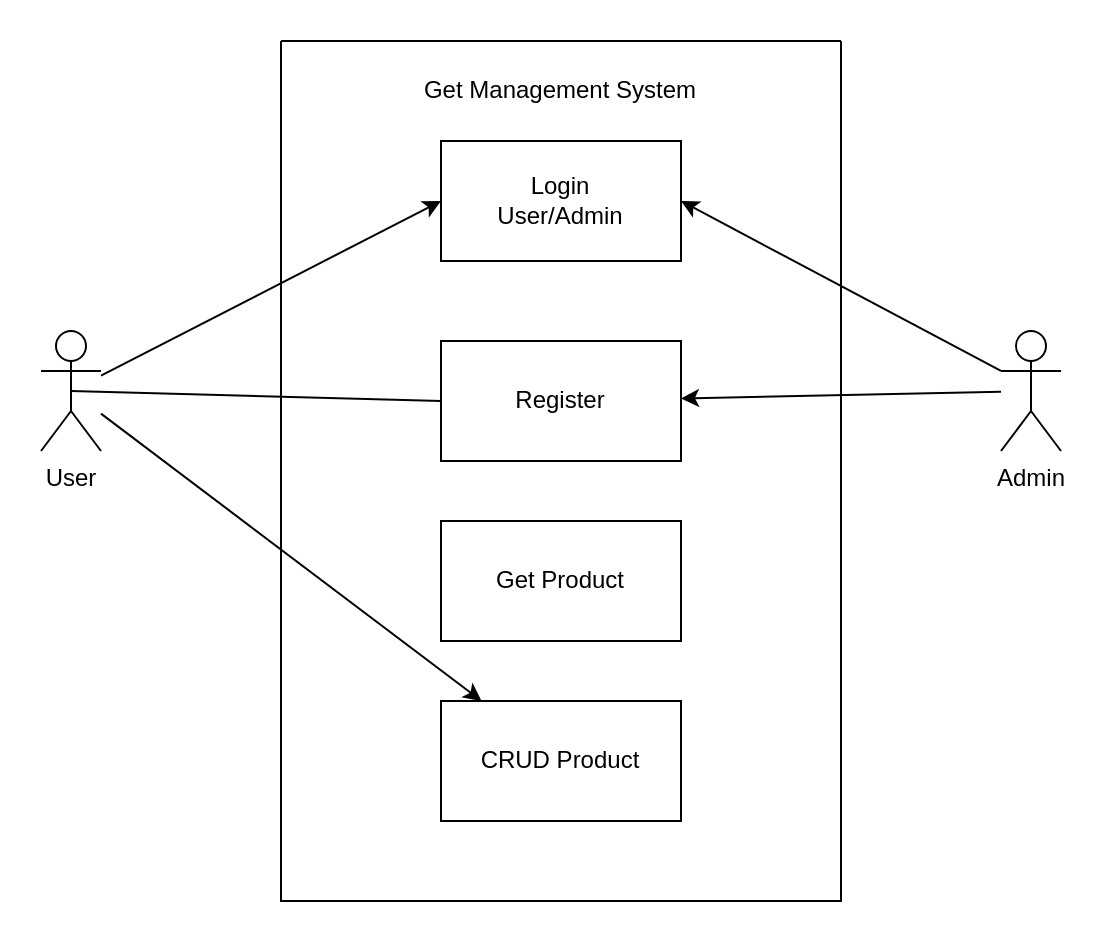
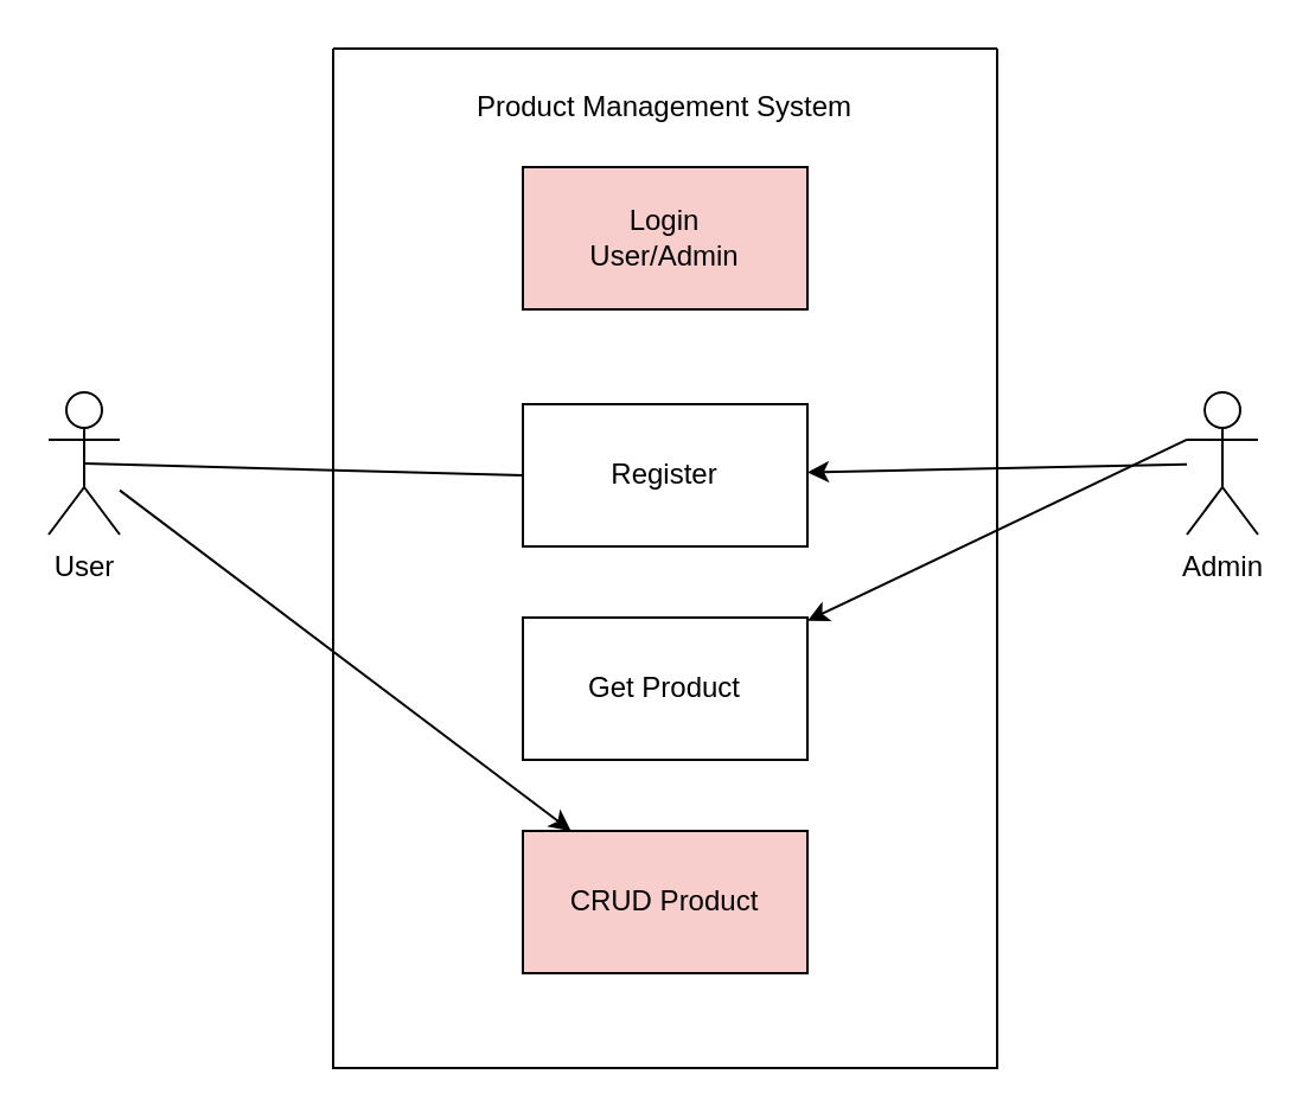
  <mxCell id="0" />
  <mxCell id="1" parent="0" />
  <mxCell id="2" value="Admin" style="shape=umlActor;verticalLabelPosition=bottom;verticalAlign=top;html=1;outlineConnect=0;" vertex="1" parent="1"><mxGeometry x="500" y="165" width="30" height="60" as="geometry" /></mxCell>
  <mxCell id="3" value="" style="swimlane;startSize=0;" vertex="1" parent="1"><mxGeometry x="140" y="20" width="280" height="430" as="geometry" /></mxCell>
- <mxCell id="4" value="Login&lt;br&gt;User/Admin" style="rounded=0;whiteSpace=wrap;html=1;" vertex="1" parent="3"><mxGeometry x="80" y="50" width="120" height="60" as="geometry" /></mxCell>
+ <mxCell id="4" value="Login&lt;br&gt;User/Admin" style="rounded=0;whiteSpace=wrap;html=1;fillColor=#f8cecc;" vertex="1" parent="3"><mxGeometry x="80" y="50" width="120" height="60" as="geometry" /></mxCell>
  <mxCell id="5" value="Get Product" style="rounded=0;whiteSpace=wrap;html=1;" vertex="1" parent="3"><mxGeometry x="80" y="240" width="120" height="60" as="geometry" /></mxCell>
- <mxCell id="6" value="CRUD Product" style="rounded=0;whiteSpace=wrap;html=1;" vertex="1" parent="3"><mxGeometry x="80" y="330" width="120" height="60" as="geometry" /></mxCell>
- <mxCell id="7" value="Get Management System" style="text;html=1;align=center;verticalAlign=middle;whiteSpace=wrap;rounded=0;" vertex="1" parent="3"><mxGeometry x="40" y="10" width="200" height="30" as="geometry" /></mxCell>
+ <mxCell id="6" value="CRUD Product" style="rounded=0;whiteSpace=wrap;html=1;fillColor=#f8cecc;" vertex="1" parent="3"><mxGeometry x="80" y="330" width="120" height="60" as="geometry" /></mxCell>
+ <mxCell id="7" value="Product Management System" style="text;html=1;align=center;verticalAlign=middle;whiteSpace=wrap;rounded=0;" vertex="1" parent="3"><mxGeometry x="40" y="10" width="200" height="30" as="geometry" /></mxCell>
  <mxCell id="8" value="Register" style="rounded=0;whiteSpace=wrap;html=1;" vertex="1" parent="3"><mxGeometry x="80" y="150" width="120" height="60" as="geometry" /></mxCell>
  <mxCell id="9" value="User" style="shape=umlActor;verticalLabelPosition=bottom;verticalAlign=top;html=1;outlineConnect=0;" vertex="1" parent="1"><mxGeometry x="20" y="165" width="30" height="60" as="geometry" /></mxCell>
- <mxCell id="10" value="" style="endArrow=classic;html=1;rounded=0;entryX=0;entryY=0.5;entryDx=0;entryDy=0;" edge="1" parent="1" source="9" target="4"><mxGeometry width="50" height="50" relative="1" as="geometry"><mxPoint x="340" y="180" as="sourcePoint" /><mxPoint x="390" y="130" as="targetPoint" /></mxGeometry></mxCell>
- <mxCell id="11" value="" style="endArrow=classic;html=1;rounded=0;entryX=1;entryY=0.5;entryDx=0;entryDy=0;exitX=0;exitY=0.333;exitDx=0;exitDy=0;exitPerimeter=0;" edge="1" parent="1" source="2" target="4"><mxGeometry width="50" height="50" relative="1" as="geometry"><mxPoint x="340" y="180" as="sourcePoint" /><mxPoint x="390" y="130" as="targetPoint" /></mxGeometry></mxCell>
+ <mxCell id="11" value="" style="endArrow=classic;html=1;rounded=0;exitX=0;exitY=0.333;exitDx=0;exitDy=0;exitPerimeter=0;" edge="1" parent="1" source="2" target="5"><mxGeometry width="50" height="50" relative="1" as="geometry"><mxPoint x="340" y="180" as="sourcePoint" /><mxPoint x="390" y="130" as="targetPoint" /></mxGeometry></mxCell>
  <mxCell id="12" value="" style="endArrow=classic;html=1;rounded=0;" edge="1" parent="1" source="2" target="8"><mxGeometry width="50" height="50" relative="1" as="geometry"><mxPoint x="340" y="180" as="sourcePoint" /><mxPoint x="390" y="130" as="targetPoint" /></mxGeometry></mxCell>
  <mxCell id="13" value="" style="endArrow=classic;html=1;rounded=0;" edge="1" parent="1" source="9" target="6"><mxGeometry width="50" height="50" relative="1" as="geometry"><mxPoint x="50" y="190" as="sourcePoint" /><mxPoint x="210" y="180" as="targetPoint" /></mxGeometry></mxCell>
  <mxCell id="14" value="" style="endArrow=none;html=1;rounded=0;entryX=0;entryY=0.5;entryDx=0;entryDy=0;exitX=0.5;exitY=0.5;exitDx=0;exitDy=0;exitPerimeter=0;" edge="1" parent="1" source="9" target="8"><mxGeometry width="50" height="50" relative="1" as="geometry"><mxPoint x="50" y="195" as="sourcePoint" /><mxPoint x="390" y="250" as="targetPoint" /></mxGeometry></mxCell>
